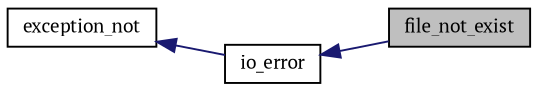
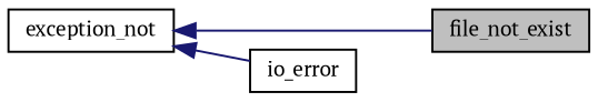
  digraph {
    fontname="PT Serif"
    rankdir=LR
    node [color=black fillcolor=white fontname="PT Serif" fontsize=10 shape=record style=filled]
    edge [color=midnightblue dir=back fontname="PT Serif" fontsize=10 labelfontname=Helvetica labelfontsize=10 style=solid]
    n1 [fillcolor=grey75 fontcolor=black height=0.2 label=file_not_exist width=0.4]
    n2 [height=0.2 label=io_error width=0.4]
    n3 [height=0.2 label=exception_not width=0.4]
-   n2 -> n1
+   n3 -> n1
    n3 -> n2
  }
